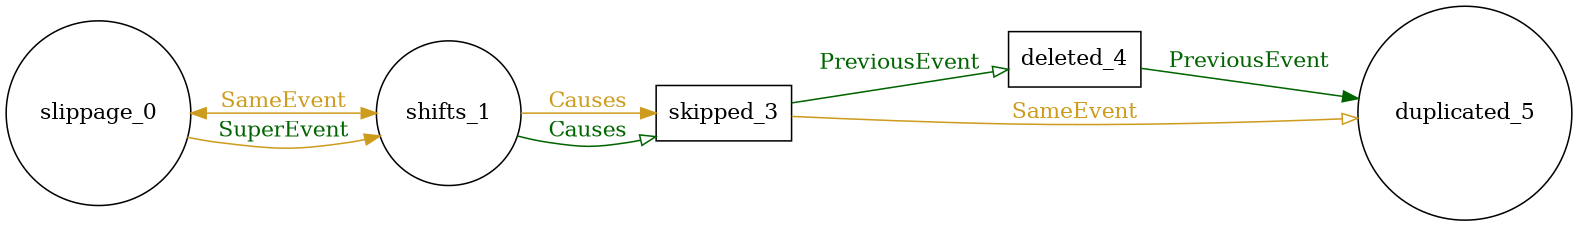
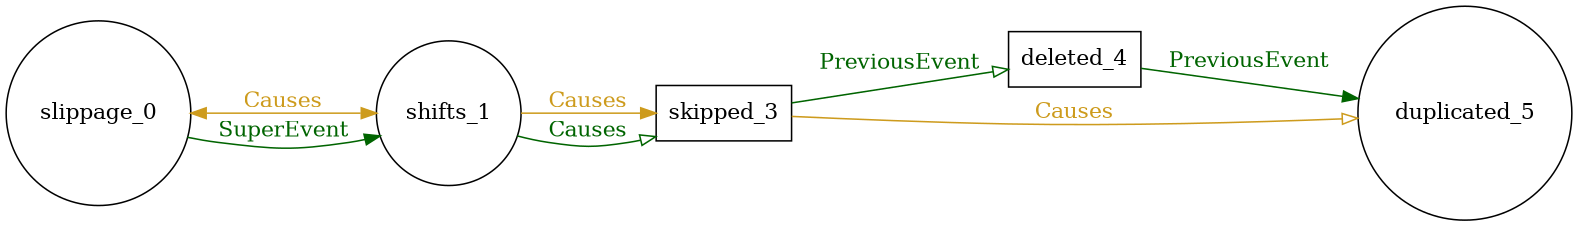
  digraph {
    rankdir=LR
    node [shape=circle]
    edge [color=darkgreen fontcolor=darkgreen arrowhead=normal]
    n1 [label=slippage_0]
    n2 [label=shifts_1]
    n3 [label=skipped_3 shape=box]
    n4 [label=deleted_4 shape=box]
    n5 [label=duplicated_5]
-   n1 -> n2 [color=goldenrod3 dir=both fontcolor=goldenrod3 label=SameEvent arrowhead=""]
-   n1 -> n2 [color=goldenrod3 label=SuperEvent]
+   n1 -> n2 [color=goldenrod3 dir=both fontcolor=goldenrod3 label=Causes arrowhead=""]
+   n1 -> n2 [label=SuperEvent]
    n2 -> n3 [color=goldenrod3 fontcolor=goldenrod3 label=Causes]
    n2 -> n3 [arrowhead=onormal label=Causes]
    n3 -> n4 [arrowhead=onormal label=PreviousEvent]
-   n3 -> n5 [arrowhead=onormal color=goldenrod3 fontcolor=goldenrod3 label=SameEvent]
+   n3 -> n5 [arrowhead=onormal color=goldenrod3 fontcolor=goldenrod3 label=Causes]
    n4 -> n5 [label=PreviousEvent]
  }
